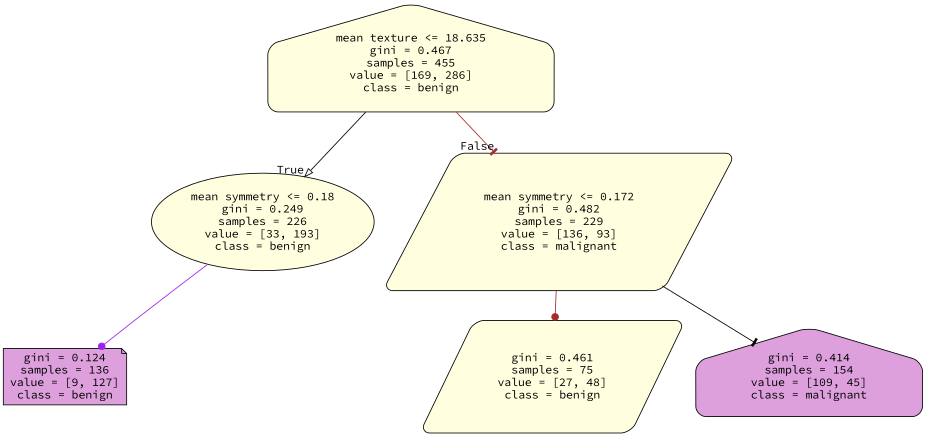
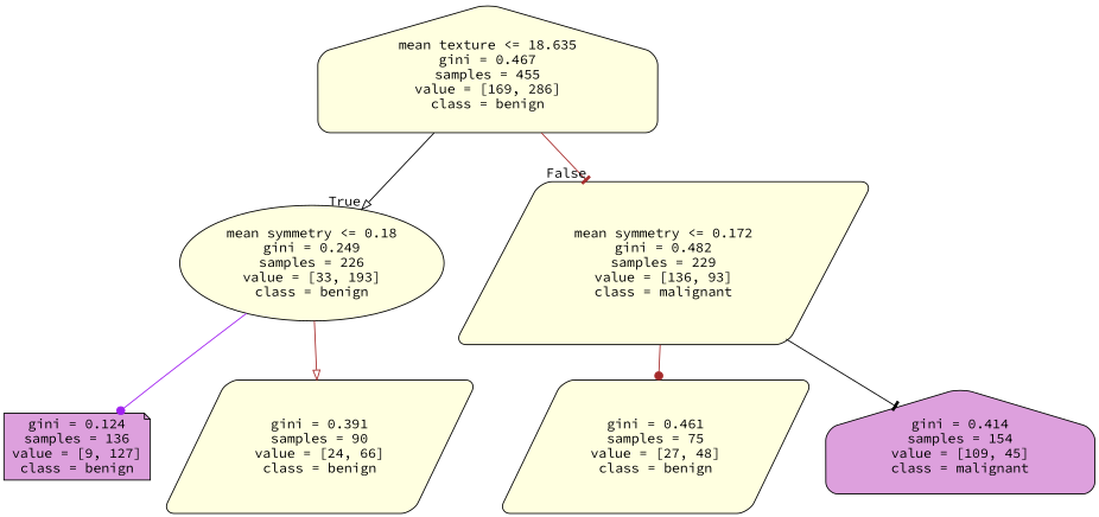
  digraph {
    fontname="Source Code Pro"
    node [color=black fillcolor=lightyellow fontname="Source Code Pro" shape=parallelogram style="filled, rounded"]
    edge [fontname="Source Code Pro" color=brown arrowhead=onormal]
    n1 [label="mean texture <= 18.635\ngini = 0.467\nsamples = 455\nvalue = [169, 286]\nclass = benign" shape=house]
    n2 [label="mean symmetry <= 0.18\ngini = 0.249\nsamples = 226\nvalue = [33, 193]\nclass = benign" shape=ellipse]
    n3 [label="mean symmetry <= 0.172\ngini = 0.482\nsamples = 229\nvalue = [136, 93]\nclass = malignant"]
    n4 [fillcolor=plum label="gini = 0.124\nsamples = 136\nvalue = [9, 127]\nclass = benign" shape=note]
+   n5 [label="gini = 0.391\nsamples = 90\nvalue = [24, 66]\nclass = benign"]
    n6 [label="gini = 0.461\nsamples = 75\nvalue = [27, 48]\nclass = benign"]
    n7 [fillcolor=plum label="gini = 0.414\nsamples = 154\nvalue = [109, 45]\nclass = malignant" shape=house]
    n1 -> n2 [headlabel=True labelangle=45 labeldistance=2.5 color=black]
    n1 -> n3 [headlabel=False labelangle=-45 labeldistance=2.5 arrowhead=tee]
    n2 -> n4 [color=purple arrowhead=dot]
+   n2 -> n5
    n3 -> n6 [arrowhead=dot]
    n3 -> n7 [color=black arrowhead=tee]
  }
